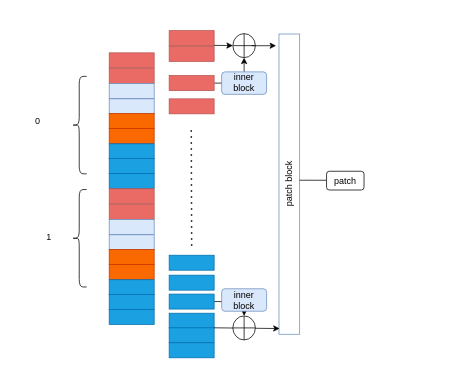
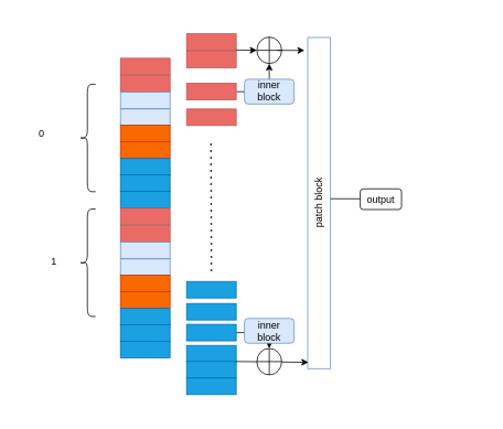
  <mxCell id="0" />
  <mxCell id="1" parent="0" />
  <mxCell id="2" value="" style="rounded=0;whiteSpace=wrap;html=1;fillColor=#EA6B66;strokeColor=#b85450;rotation=90;" vertex="1" parent="1"><mxGeometry x="165" y="50" width="20" height="60" as="geometry" /></mxCell>
  <mxCell id="3" value="" style="rounded=0;whiteSpace=wrap;html=1;fillColor=#EA6B66;strokeColor=#b85450;rotation=90;" vertex="1" parent="1"><mxGeometry x="165" y="71" width="20" height="60" as="geometry" /></mxCell>
  <mxCell id="4" value="" style="rounded=0;whiteSpace=wrap;html=1;fillColor=#dae8fc;strokeColor=#6c8ebf;rotation=90;" vertex="1" parent="1"><mxGeometry x="165" y="91" width="20" height="60" as="geometry" /></mxCell>
  <mxCell id="5" value="" style="rounded=0;whiteSpace=wrap;html=1;fillColor=#dae8fc;strokeColor=#6c8ebf;rotation=90;" vertex="1" parent="1"><mxGeometry x="165" y="111.38" width="20" height="60" as="geometry" /></mxCell>
  <mxCell id="6" value="" style="rounded=0;whiteSpace=wrap;html=1;fillColor=#fa6800;strokeColor=#C73500;fontColor=#000000;rotation=90;" vertex="1" parent="1"><mxGeometry x="165" y="131" width="20" height="60" as="geometry" /></mxCell>
  <mxCell id="7" value="" style="rounded=0;whiteSpace=wrap;html=1;fillColor=#fa6800;strokeColor=#C73500;fontColor=#000000;rotation=90;" vertex="1" parent="1"><mxGeometry x="165" y="151" width="20" height="60" as="geometry" /></mxCell>
  <mxCell id="8" value="" style="rounded=0;whiteSpace=wrap;html=1;fillColor=#1ba1e2;strokeColor=#006EAF;fontColor=#ffffff;rotation=90;" vertex="1" parent="1"><mxGeometry x="165" y="171.38" width="20" height="60" as="geometry" /></mxCell>
  <mxCell id="9" value="" style="rounded=0;whiteSpace=wrap;html=1;fillColor=#1ba1e2;strokeColor=#006EAF;fontColor=#ffffff;rotation=90;" vertex="1" parent="1"><mxGeometry x="165" y="191" width="20" height="60" as="geometry" /></mxCell>
  <mxCell id="10" value="" style="rounded=0;whiteSpace=wrap;html=1;fillColor=#1ba1e2;strokeColor=#006EAF;fontColor=#ffffff;rotation=90;" vertex="1" parent="1"><mxGeometry x="165" y="211" width="20" height="60" as="geometry" /></mxCell>
  <mxCell id="11" value="" style="shape=curlyBracket;whiteSpace=wrap;html=1;rounded=1;labelPosition=left;verticalLabelPosition=middle;align=right;verticalAlign=middle;rotation=0;" vertex="1" parent="1"><mxGeometry x="95" y="101.38" width="20" height="130" as="geometry" /></mxCell>
  <mxCell id="12" value="" style="shape=curlyBracket;whiteSpace=wrap;html=1;rounded=1;labelPosition=left;verticalLabelPosition=middle;align=right;verticalAlign=middle;rotation=0;" vertex="1" parent="1"><mxGeometry x="95" y="252.38" width="20" height="130" as="geometry" /></mxCell>
  <mxCell id="13" value="" style="rounded=0;whiteSpace=wrap;html=1;fillColor=#EA6B66;strokeColor=#b85450;rotation=90;" vertex="1" parent="1"><mxGeometry x="165" y="231.38" width="20" height="60" as="geometry" /></mxCell>
  <mxCell id="14" value="" style="rounded=0;whiteSpace=wrap;html=1;fillColor=#EA6B66;strokeColor=#b85450;rotation=90;" vertex="1" parent="1"><mxGeometry x="165" y="252.38" width="20" height="60" as="geometry" /></mxCell>
  <mxCell id="15" value="" style="rounded=0;whiteSpace=wrap;html=1;fillColor=#dae8fc;strokeColor=#6c8ebf;rotation=90;" vertex="1" parent="1"><mxGeometry x="165" y="272.38" width="20" height="60" as="geometry" /></mxCell>
  <mxCell id="16" value="" style="rounded=0;whiteSpace=wrap;html=1;fillColor=#dae8fc;strokeColor=#6c8ebf;rotation=90;" vertex="1" parent="1"><mxGeometry x="165" y="292.76" width="20" height="60" as="geometry" /></mxCell>
  <mxCell id="17" value="" style="rounded=0;whiteSpace=wrap;html=1;fillColor=#fa6800;strokeColor=#C73500;fontColor=#000000;rotation=90;" vertex="1" parent="1"><mxGeometry x="165" y="312.38" width="20" height="60" as="geometry" /></mxCell>
  <mxCell id="18" value="" style="rounded=0;whiteSpace=wrap;html=1;fillColor=#fa6800;strokeColor=#C73500;fontColor=#000000;rotation=90;" vertex="1" parent="1"><mxGeometry x="165" y="332.38" width="20" height="60" as="geometry" /></mxCell>
  <mxCell id="19" value="" style="rounded=0;whiteSpace=wrap;html=1;fillColor=#1ba1e2;strokeColor=#006EAF;fontColor=#ffffff;rotation=90;" vertex="1" parent="1"><mxGeometry x="165" y="352.76" width="20" height="60" as="geometry" /></mxCell>
  <mxCell id="20" value="" style="rounded=0;whiteSpace=wrap;html=1;fillColor=#1ba1e2;strokeColor=#006EAF;fontColor=#ffffff;rotation=90;" vertex="1" parent="1"><mxGeometry x="165" y="372.38" width="20" height="60" as="geometry" /></mxCell>
  <mxCell id="21" value="" style="rounded=0;whiteSpace=wrap;html=1;fillColor=#1ba1e2;strokeColor=#006EAF;fontColor=#ffffff;rotation=90;" vertex="1" parent="1"><mxGeometry x="165" y="392.38" width="20" height="60" as="geometry" /></mxCell>
  <mxCell id="22" value="0" style="text;html=1;strokeColor=none;fillColor=none;align=center;verticalAlign=middle;whiteSpace=wrap;rounded=0;" vertex="1" parent="1"><mxGeometry x="20" y="146.31" width="60" height="30" as="geometry" /></mxCell>
  <mxCell id="23" value="1" style="text;html=1;strokeColor=none;fillColor=none;align=center;verticalAlign=middle;whiteSpace=wrap;rounded=0;rotation=0;" vertex="1" parent="1"><mxGeometry y="300.69" width="60" height="30" as="geometry" x="35" /></mxCell>
  <mxCell id="24" value="patch block" style="rounded=0;whiteSpace=wrap;html=1;rotation=-90;fillColor=#ffffff;strokeColor=#6c8ebf;" vertex="1" parent="1"><mxGeometry x="185" y="231.38" width="400.61" height="27.58" as="geometry" /></mxCell>
  <mxCell id="25" value="" style="rounded=0;whiteSpace=wrap;html=1;fillColor=#EA6B66;strokeColor=#b85450;rotation=90;" vertex="1" parent="1"><mxGeometry x="245" y="20.38" width="20" height="60" as="geometry" /></mxCell>
  <mxCell id="26" value="" style="edgeStyle=orthogonalEdgeStyle;rounded=0;orthogonalLoop=1;jettySize=auto;html=1;" edge="1" parent="1" source="27" target="39"><mxGeometry relative="1" as="geometry" /></mxCell>
  <mxCell id="27" value="" style="rounded=0;whiteSpace=wrap;html=1;fillColor=#EA6B66;strokeColor=#b85450;rotation=90;" vertex="1" parent="1"><mxGeometry x="245" y="80.38" width="20" height="60" as="geometry" /></mxCell>
  <mxCell id="28" value="" style="rounded=0;whiteSpace=wrap;html=1;fillColor=#EA6B66;strokeColor=#b85450;rotation=90;" vertex="1" parent="1"><mxGeometry x="245" y="111.38" width="20" height="60" as="geometry" /></mxCell>
  <mxCell id="29" value="" style="endArrow=none;dashed=1;html=1;dashPattern=1 3;strokeWidth=2;rounded=0;" edge="1" parent="1"><mxGeometry width="50" height="50" relative="1" as="geometry"><mxPoint x="255" y="327.24" as="sourcePoint" /><mxPoint x="254.5" y="171.38" as="targetPoint" /></mxGeometry></mxCell>
  <mxCell id="30" value="" style="rounded=0;whiteSpace=wrap;html=1;fillColor=#1ba1e2;strokeColor=#006EAF;fontColor=#ffffff;rotation=90;" vertex="1" parent="1"><mxGeometry x="245" y="397.38" width="20" height="60" as="geometry" /></mxCell>
  <mxCell id="31" value="" style="rounded=0;whiteSpace=wrap;html=1;fillColor=#1ba1e2;strokeColor=#006EAF;fontColor=#ffffff;rotation=90;" vertex="1" parent="1"><mxGeometry x="245" y="416.86" width="20" height="60" as="geometry" /></mxCell>
  <mxCell id="32" value="" style="rounded=0;whiteSpace=wrap;html=1;fillColor=#1ba1e2;strokeColor=#006EAF;fontColor=#ffffff;rotation=90;" vertex="1" parent="1"><mxGeometry x="245" y="436.86" width="20" height="60" as="geometry" /></mxCell>
  <mxCell id="33" value="" style="rounded=0;whiteSpace=wrap;html=1;fillColor=#1ba1e2;strokeColor=#006EAF;fontColor=#ffffff;rotation=90;" vertex="1" parent="1"><mxGeometry x="245" y="320" width="20" height="60" as="geometry" /></mxCell>
  <mxCell id="34" value="" style="rounded=0;whiteSpace=wrap;html=1;fillColor=#1ba1e2;strokeColor=#006EAF;fontColor=#ffffff;rotation=90;" vertex="1" parent="1"><mxGeometry x="245" y="346.62" width="20" height="60" as="geometry" /></mxCell>
  <mxCell id="35" value="" style="edgeStyle=orthogonalEdgeStyle;rounded=0;orthogonalLoop=1;jettySize=auto;html=1;" edge="1" parent="1" source="36" target="44"><mxGeometry relative="1" as="geometry" /></mxCell>
  <mxCell id="36" value="" style="rounded=0;whiteSpace=wrap;html=1;fillColor=#1ba1e2;strokeColor=#006EAF;fontColor=#ffffff;rotation=90;" vertex="1" parent="1"><mxGeometry x="245" y="371.86" width="20" height="60" as="geometry" /></mxCell>
  <mxCell id="37" value="" style="endArrow=classic;html=1;rounded=0;entryX=0.019;entryY=0.032;entryDx=0;entryDy=0;entryPerimeter=0;exitX=1;exitY=0;exitDx=0;exitDy=0;" edge="1" parent="1" target="24"><mxGeometry width="50" height="50" relative="1" as="geometry"><mxPoint x="285" y="436.86" as="sourcePoint" /><mxPoint x="334" y="437.86" as="targetPoint" /><Array as="points" /></mxGeometry></mxCell>
  <mxCell id="38" value="inner block" style="rounded=1;whiteSpace=wrap;html=1;fillColor=#dae8fc;strokeColor=#6c8ebf;" vertex="1" parent="1"><mxGeometry x="295" y="95.38" width="60" height="30" as="geometry" /></mxCell>
  <mxCell id="39" value="" style="verticalLabelPosition=bottom;verticalAlign=top;html=1;shape=mxgraph.flowchart.summing_function;" vertex="1" parent="1"><mxGeometry x="310" y="44.38" width="30" height="32" as="geometry" /></mxCell>
  <mxCell id="40" value="" style="rounded=0;whiteSpace=wrap;html=1;fillColor=#EA6B66;strokeColor=#b85450;rotation=90;" vertex="1" parent="1"><mxGeometry x="245" y="41.38" width="20" height="60" as="geometry" /></mxCell>
  <mxCell id="41" value="" style="endArrow=classic;html=1;rounded=0;entryX=0;entryY=0.5;entryDx=0;entryDy=0;entryPerimeter=0;" edge="1" parent="1" target="39"><mxGeometry width="50" height="50" relative="1" as="geometry"><mxPoint x="285" y="60" as="sourcePoint" /><mxPoint x="335" y="10" as="targetPoint" /></mxGeometry></mxCell>
  <mxCell id="42" value="" style="endArrow=classic;html=1;rounded=0;entryX=0.961;entryY=-0.14;entryDx=0;entryDy=0;entryPerimeter=0;exitX=0.833;exitY=0.503;exitDx=0;exitDy=0;exitPerimeter=0;" edge="1" parent="1" source="39" target="24"><mxGeometry width="50" height="50" relative="1" as="geometry"><mxPoint x="345" y="60" as="sourcePoint" /><mxPoint x="385" y="10" as="targetPoint" /></mxGeometry></mxCell>
  <mxCell id="43" value="inner block" style="rounded=1;whiteSpace=wrap;html=1;fillColor=#dae8fc;strokeColor=#6c8ebf;" vertex="1" parent="1"><mxGeometry x="295" y="384.76" width="60" height="30" as="geometry" /></mxCell>
  <mxCell id="44" value="" style="verticalLabelPosition=bottom;verticalAlign=top;html=1;shape=mxgraph.flowchart.summing_function;" vertex="1" parent="1"><mxGeometry x="310" y="421" width="30" height="32" as="geometry" /></mxCell>
  <mxCell id="45" value="" style="endArrow=none;html=1;rounded=0;exitX=0.513;exitY=0.997;exitDx=0;exitDy=0;exitPerimeter=0;" edge="1" parent="1" source="24"><mxGeometry width="50" height="50" relative="1" as="geometry"><mxPoint x="399" y="241" as="sourcePoint" /><mxPoint x="435" y="240" as="targetPoint" /></mxGeometry></mxCell>
- <mxCell id="46" value="patch" style="rounded=1;whiteSpace=wrap;html=1;" vertex="1" parent="1"><mxGeometry x="435" y="228" width="50" height="25" as="geometry" /></mxCell>
+ <mxCell id="46" value="output" style="rounded=1;whiteSpace=wrap;html=1;" vertex="1" parent="1"><mxGeometry x="435" y="228" width="50" height="25" as="geometry" /></mxCell>
